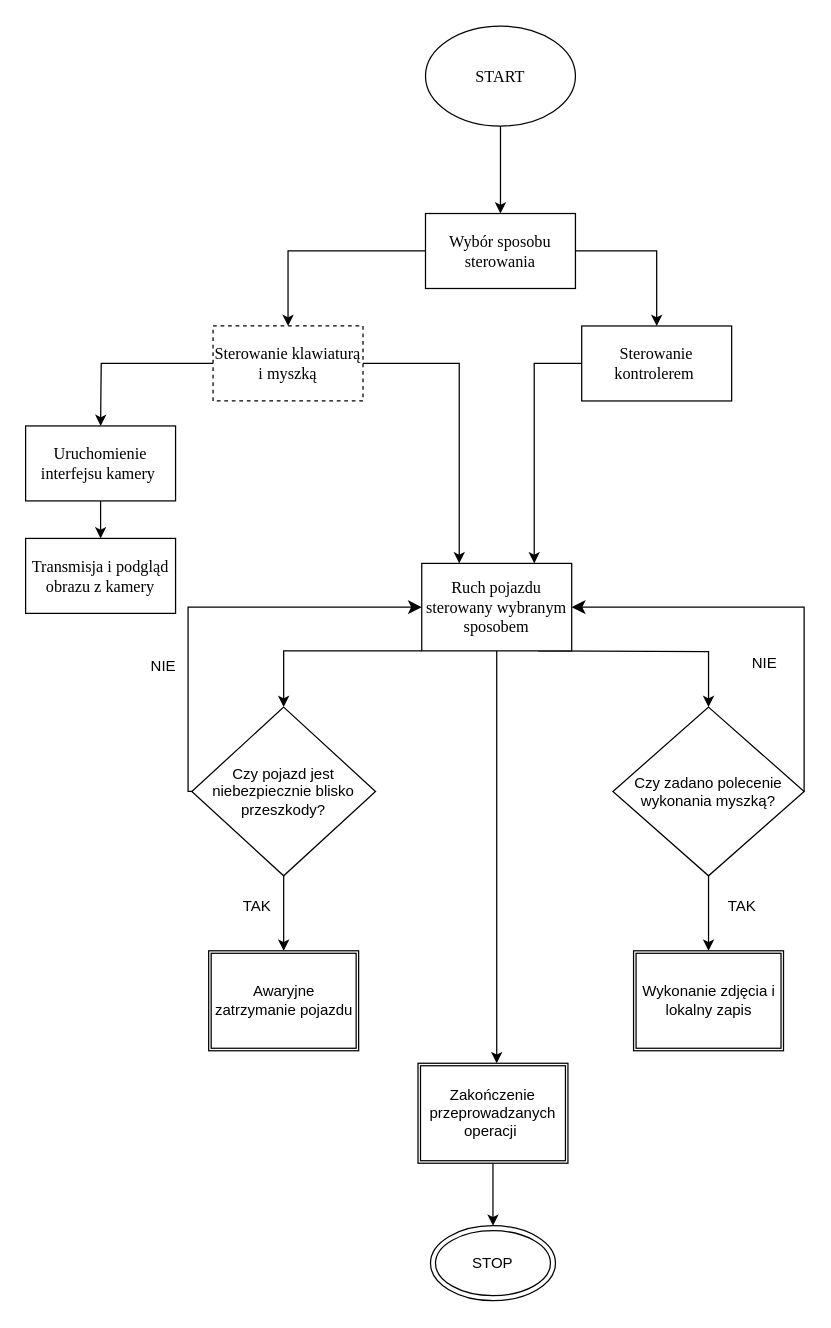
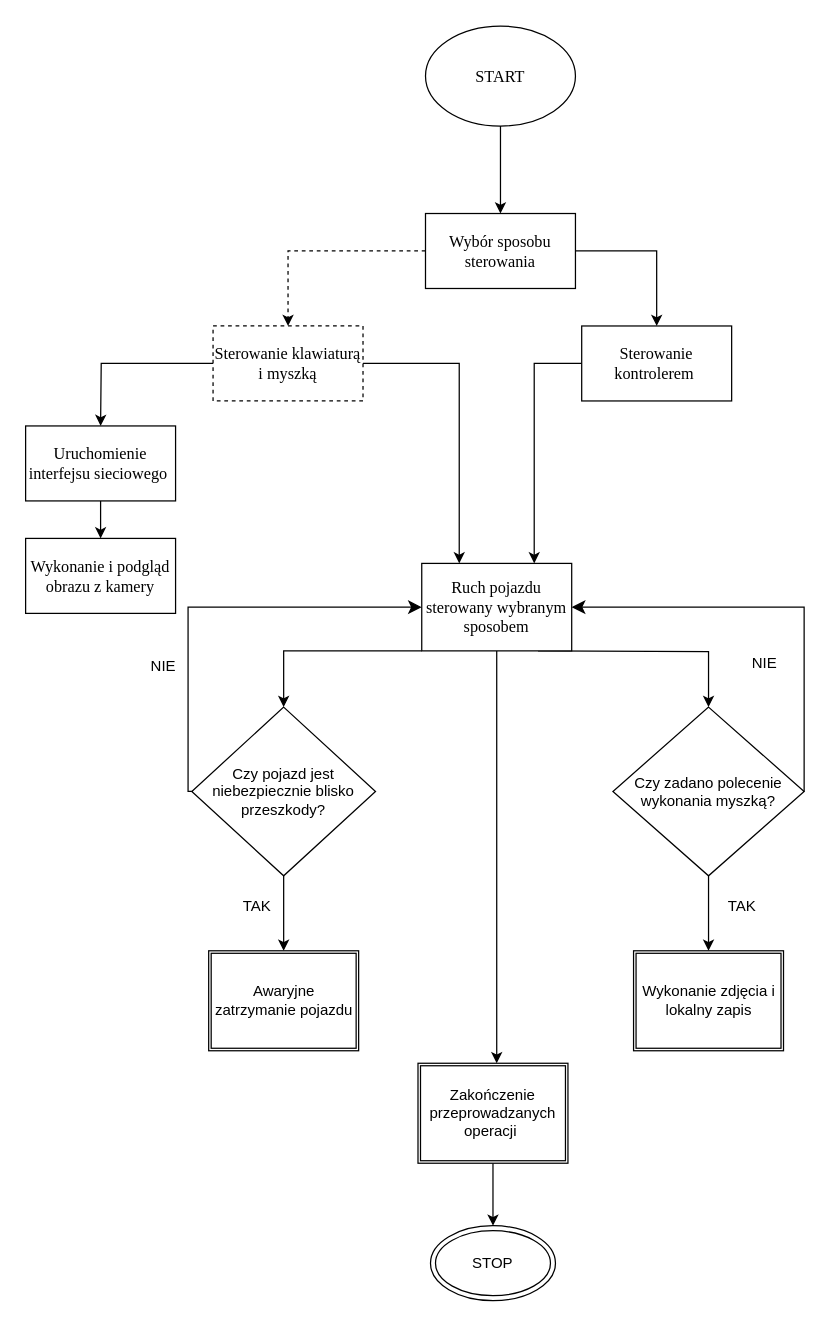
  <mxCell id="0" />
  <mxCell id="1" parent="0" />
  <mxCell id="2" value="" style="edgeStyle=orthogonalEdgeStyle;rounded=0;orthogonalLoop=1;jettySize=auto;html=1;fontFamily=Verdana;fontSize=13;" edge="1" parent="1" source="3" target="6"><mxGeometry relative="1" as="geometry" /></mxCell>
  <mxCell id="3" value="&lt;font style=&quot;font-size: 13px;&quot;&gt;START&lt;/font&gt;" style="ellipse;whiteSpace=wrap;html=1;fontFamily=Verdana;fontSize=13;" vertex="1" parent="1"><mxGeometry x="340" y="20" width="120" height="80" as="geometry" /></mxCell>
  <mxCell id="4" style="edgeStyle=orthogonalEdgeStyle;rounded=0;orthogonalLoop=1;jettySize=auto;html=1;entryX=0.5;entryY=0;entryDx=0;entryDy=0;fontFamily=Verdana;fontSize=13;" edge="1" parent="1" source="6" target="11"><mxGeometry relative="1" as="geometry" /></mxCell>
- <mxCell id="5" style="edgeStyle=orthogonalEdgeStyle;rounded=0;orthogonalLoop=1;jettySize=auto;html=1;entryX=0.5;entryY=0;entryDx=0;entryDy=0;fontFamily=Verdana;fontSize=13;" edge="1" parent="1" source="6" target="9"><mxGeometry relative="1" as="geometry" /></mxCell>
+ <mxCell id="5" style="edgeStyle=orthogonalEdgeStyle;rounded=0;orthogonalLoop=1;jettySize=auto;html=1;entryX=0.5;entryY=0;entryDx=0;entryDy=0;fontFamily=Verdana;fontSize=13;dashed=1;" edge="1" parent="1" source="6" target="9"><mxGeometry relative="1" as="geometry" /></mxCell>
  <mxCell id="6" value="&lt;font style=&quot;font-size: 13px;&quot;&gt;Wybór sposobu sterowania&lt;/font&gt;" style="rounded=0;whiteSpace=wrap;html=1;fontFamily=Verdana;fontSize=13;" vertex="1" parent="1"><mxGeometry x="340" y="170" width="120" height="60" as="geometry" /></mxCell>
  <mxCell id="7" style="edgeStyle=orthogonalEdgeStyle;rounded=0;orthogonalLoop=1;jettySize=auto;html=1;entryX=0.25;entryY=0;entryDx=0;entryDy=0;fontFamily=Verdana;fontSize=13;" edge="1" parent="1" source="9" target="17"><mxGeometry relative="1" as="geometry" /></mxCell>
  <mxCell id="8" style="edgeStyle=orthogonalEdgeStyle;rounded=0;orthogonalLoop=1;jettySize=auto;html=1;" edge="1" parent="1" source="9"><mxGeometry relative="1" as="geometry"><mxPoint x="80" y="340" as="targetPoint" /></mxGeometry></mxCell>
  <mxCell id="9" value="&lt;font style=&quot;font-size: 13px;&quot;&gt;Sterowanie klawiaturą i myszką&lt;/font&gt;" style="rounded=0;whiteSpace=wrap;html=1;fontFamily=Verdana;fontSize=13;dashed=1;" vertex="1" parent="1"><mxGeometry x="170" y="260" width="120" height="60" as="geometry" /></mxCell>
  <mxCell id="10" style="edgeStyle=orthogonalEdgeStyle;rounded=0;orthogonalLoop=1;jettySize=auto;html=1;entryX=0.75;entryY=0;entryDx=0;entryDy=0;fontFamily=Verdana;fontSize=13;" edge="1" parent="1" source="11" target="17"><mxGeometry relative="1" as="geometry" /></mxCell>
  <mxCell id="11" value="Sterowanie kontrolerem&amp;nbsp;" style="rounded=0;whiteSpace=wrap;html=1;fontFamily=Verdana;fontSize=13;" vertex="1" parent="1"><mxGeometry x="465" y="260" width="120" height="60" as="geometry" /></mxCell>
  <mxCell id="12" value="" style="edgeStyle=orthogonalEdgeStyle;rounded=0;orthogonalLoop=1;jettySize=auto;html=1;" edge="1" parent="1" source="13" target="22"><mxGeometry relative="1" as="geometry" /></mxCell>
- <mxCell id="13" value="Uruchomienie interfejsu kamery&amp;nbsp;" style="rounded=0;whiteSpace=wrap;html=1;fontFamily=Verdana;fontSize=13;" vertex="1" parent="1"><mxGeometry x="20" y="340" width="120" height="60" as="geometry" /></mxCell>
+ <mxCell id="13" value="Uruchomienie interfejsu sieciowego&amp;nbsp;" style="rounded=0;whiteSpace=wrap;html=1;fontFamily=Verdana;fontSize=13;" vertex="1" parent="1"><mxGeometry x="20" y="340" width="120" height="60" as="geometry" /></mxCell>
  <mxCell id="14" style="edgeStyle=orthogonalEdgeStyle;rounded=0;orthogonalLoop=1;jettySize=auto;html=1;entryX=0.5;entryY=0;entryDx=0;entryDy=0;exitX=0;exitY=1;exitDx=0;exitDy=0;" edge="1" parent="1" source="17" target="19"><mxGeometry relative="1" as="geometry"><mxPoint x="327" y="520" as="sourcePoint" /><Array as="points"><mxPoint x="227" y="520" /></Array></mxGeometry></mxCell>
  <mxCell id="15" style="edgeStyle=orthogonalEdgeStyle;rounded=0;orthogonalLoop=1;jettySize=auto;html=1;" edge="1" parent="1" target="21"><mxGeometry relative="1" as="geometry"><mxPoint x="430" y="520" as="sourcePoint" /></mxGeometry></mxCell>
  <mxCell id="16" style="edgeStyle=orthogonalEdgeStyle;rounded=0;orthogonalLoop=1;jettySize=auto;html=1;" edge="1" parent="1" source="17"><mxGeometry relative="1" as="geometry"><mxPoint x="397" y="850" as="targetPoint" /></mxGeometry></mxCell>
  <mxCell id="17" value="Ruch pojazdu sterowany wybranym sposobem" style="rounded=0;whiteSpace=wrap;html=1;fontFamily=Verdana;fontSize=13;" vertex="1" parent="1"><mxGeometry x="337" y="450" width="120" height="70" as="geometry" /></mxCell>
  <mxCell id="18" value="" style="edgeStyle=orthogonalEdgeStyle;rounded=0;orthogonalLoop=1;jettySize=auto;html=1;" edge="1" parent="1" source="19" target="25"><mxGeometry relative="1" as="geometry" /></mxCell>
  <mxCell id="19" value="Czy pojazd jest niebezpiecznie blisko przeszkody?" style="rhombus;whiteSpace=wrap;html=1;" vertex="1" parent="1"><mxGeometry x="153" y="565" width="147" height="135" as="geometry" /></mxCell>
  <mxCell id="20" value="" style="edgeStyle=orthogonalEdgeStyle;rounded=0;orthogonalLoop=1;jettySize=auto;html=1;" edge="1" parent="1" source="21" target="27"><mxGeometry relative="1" as="geometry" /></mxCell>
  <mxCell id="21" value="Czy zadano polecenie wykonania myszką?" style="rhombus;whiteSpace=wrap;html=1;" vertex="1" parent="1"><mxGeometry x="490" y="565" width="153" height="135" as="geometry" /></mxCell>
- <mxCell id="22" value="Transmisja i podgląd obrazu z kamery" style="rounded=0;whiteSpace=wrap;html=1;fontFamily=Verdana;fontSize=13;" vertex="1" parent="1"><mxGeometry x="20" y="430" width="120" height="60" as="geometry" /></mxCell>
+ <mxCell id="22" value="Wykonanie i podgląd obrazu z kamery" style="rounded=0;whiteSpace=wrap;html=1;fontFamily=Verdana;fontSize=13;" vertex="1" parent="1"><mxGeometry x="20" y="430" width="120" height="60" as="geometry" /></mxCell>
  <mxCell id="23" value="" style="edgeStyle=elbowEdgeStyle;elbow=horizontal;endArrow=classic;html=1;curved=0;rounded=0;endSize=8;startSize=8;exitX=0;exitY=0.5;exitDx=0;exitDy=0;entryX=0;entryY=0.5;entryDx=0;entryDy=0;" edge="1" parent="1" source="19" target="17"><mxGeometry width="50" height="50" relative="1" as="geometry"><mxPoint x="120" y="650" as="sourcePoint" /><mxPoint x="267" y="485" as="targetPoint" /><Array as="points"><mxPoint x="150" y="560" /></Array></mxGeometry></mxCell>
  <mxCell id="24" value="NIE&lt;br&gt;" style="text;html=1;align=center;verticalAlign=middle;resizable=0;points=[];autosize=1;strokeColor=none;fillColor=none;" vertex="1" parent="1"><mxGeometry x="110" y="518" width="40" height="30" as="geometry" /></mxCell>
  <mxCell id="25" value="Awaryjne zatrzymanie pojazdu" style="shape=ext;double=1;rounded=0;whiteSpace=wrap;html=1;" vertex="1" parent="1"><mxGeometry x="166.5" y="760" width="120" height="80" as="geometry" /></mxCell>
  <mxCell id="26" value="TAK" style="text;html=1;align=center;verticalAlign=middle;resizable=0;points=[];autosize=1;strokeColor=none;fillColor=none;" vertex="1" parent="1"><mxGeometry x="180" y="710" width="50" height="30" as="geometry" /></mxCell>
  <mxCell id="27" value="Wykonanie zdjęcia i lokalny zapis" style="shape=ext;double=1;rounded=0;whiteSpace=wrap;html=1;" vertex="1" parent="1"><mxGeometry x="506.5" y="760" width="120" height="80" as="geometry" /></mxCell>
  <mxCell id="28" value="" style="edgeStyle=elbowEdgeStyle;elbow=horizontal;endArrow=classic;html=1;curved=0;rounded=0;endSize=8;startSize=8;exitX=1;exitY=0.5;exitDx=0;exitDy=0;entryX=1;entryY=0.5;entryDx=0;entryDy=0;" edge="1" parent="1" source="21" target="17"><mxGeometry width="50" height="50" relative="1" as="geometry"><mxPoint x="676" y="617.5" as="sourcePoint" /><mxPoint x="493" y="480" as="targetPoint" /><Array as="points"><mxPoint x="643" y="540" /></Array></mxGeometry></mxCell>
  <mxCell id="29" value="NIE" style="text;html=1;align=center;verticalAlign=middle;resizable=0;points=[];autosize=1;strokeColor=none;fillColor=none;" vertex="1" parent="1"><mxGeometry x="591" y="515" width="40" height="30" as="geometry" /></mxCell>
  <mxCell id="30" value="TAK" style="text;html=1;align=center;verticalAlign=middle;resizable=0;points=[];autosize=1;strokeColor=none;fillColor=none;" vertex="1" parent="1"><mxGeometry x="568" y="710" width="50" height="30" as="geometry" /></mxCell>
  <mxCell id="31" value="" style="edgeStyle=orthogonalEdgeStyle;rounded=0;orthogonalLoop=1;jettySize=auto;html=1;" edge="1" parent="1" source="32" target="33"><mxGeometry relative="1" as="geometry" /></mxCell>
  <mxCell id="32" value="Zakończenie przeprowadzanych operacji&amp;nbsp;" style="shape=ext;double=1;rounded=0;whiteSpace=wrap;html=1;" vertex="1" parent="1"><mxGeometry x="334" y="850" width="120" height="80" as="geometry" /></mxCell>
  <mxCell id="33" value="STOP" style="ellipse;shape=doubleEllipse;whiteSpace=wrap;html=1;" vertex="1" parent="1"><mxGeometry x="344" y="980" width="100" height="60" as="geometry" /></mxCell>
